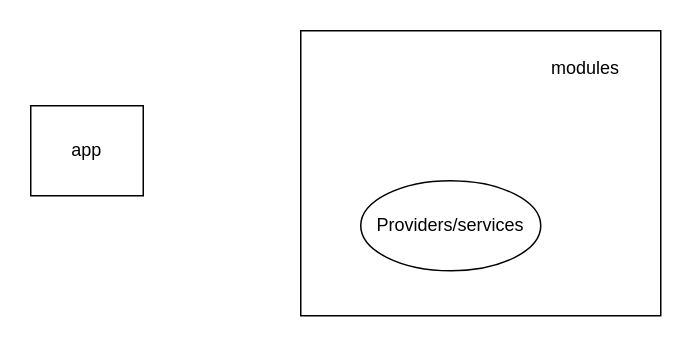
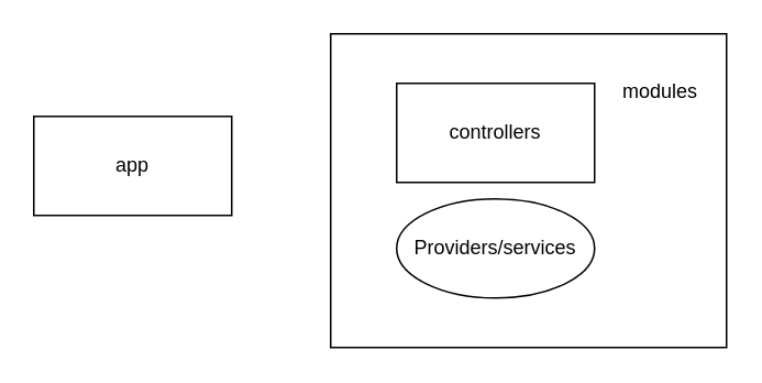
  <mxCell id="0" />
  <mxCell id="1" parent="0" />
- <mxCell id="2" value="app" style="rounded=0;whiteSpace=wrap;html=1;" vertex="1" parent="1"><mxGeometry x="20" y="70" width="75" height="60" as="geometry" /></mxCell>
+ <mxCell id="2" value="app" style="rounded=0;whiteSpace=wrap;html=1;" vertex="1" parent="1"><mxGeometry x="20" y="70" width="120" height="60" as="geometry" /></mxCell>
  <mxCell id="3" value="" style="group" vertex="1" connectable="0" parent="1"><mxGeometry x="200" y="20" width="240" height="190" as="geometry" /></mxCell>
  <mxCell id="4" value="" style="rounded=0;whiteSpace=wrap;html=1;" vertex="1" parent="3"><mxGeometry width="240" height="190" as="geometry" /></mxCell>
+ <mxCell id="5" value="controllers" style="rounded=0;whiteSpace=wrap;html=1;" vertex="1" parent="3"><mxGeometry x="40" y="30" width="120" height="60" as="geometry" /></mxCell>
  <mxCell id="6" value="Providers/services" style="ellipse;whiteSpace=wrap;html=1;" vertex="1" parent="3"><mxGeometry x="40" y="100" width="120" height="60" as="geometry" /></mxCell>
- <mxCell id="7" value="modules" style="text;html=1;strokeColor=none;fillColor=none;align=center;verticalAlign=middle;whiteSpace=wrap;rounded=0;" vertex="1" parent="3"><mxGeometry x="160" y="10" width="60" height="30" as="geometry" /></mxCell>
+ <mxCell id="7" value="modules" style="text;html=1;strokeColor=none;fillColor=none;align=center;verticalAlign=middle;whiteSpace=wrap;rounded=0;" vertex="1" parent="3"><mxGeometry x="170" y="20" width="60" height="30" as="geometry" /></mxCell>
